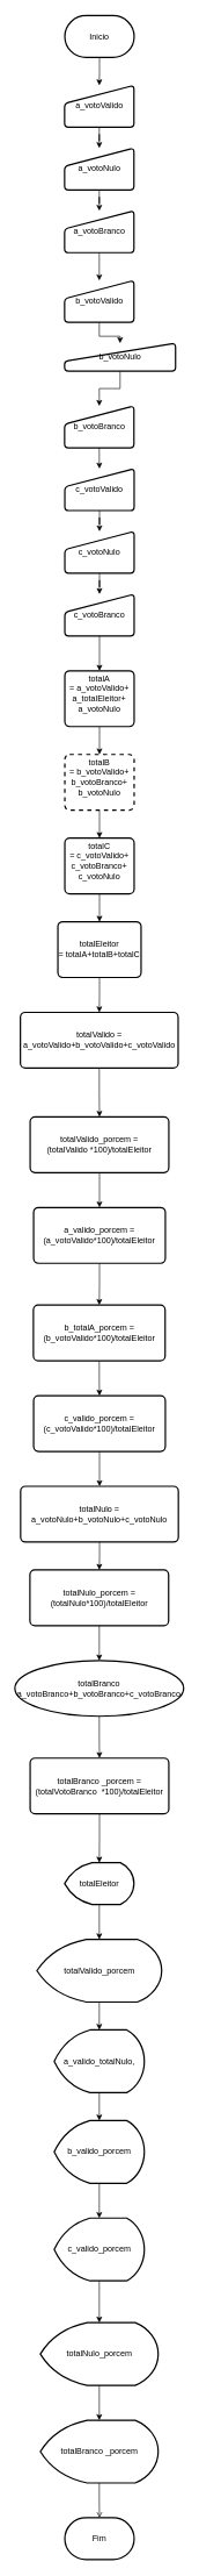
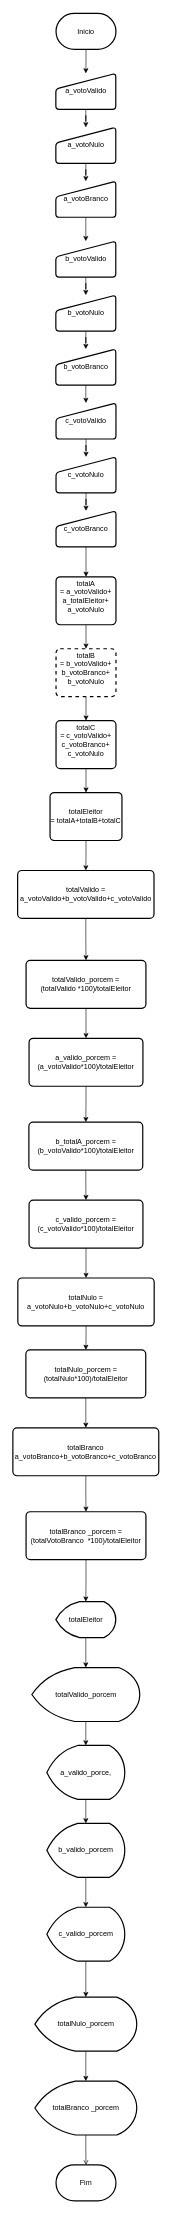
  <mxCell id="0" />
  <mxCell id="1" parent="0" />
  <mxCell id="2" style="edgeStyle=orthogonalEdgeStyle;rounded=0;orthogonalLoop=1;jettySize=auto;html=1;" edge="1" parent="1" source="3" target="5"><mxGeometry relative="1" as="geometry"><mxPoint x="143" y="120" as="targetPoint" /></mxGeometry></mxCell>
  <mxCell id="3" value="Inicio" style="strokeWidth=2;html=1;shape=mxgraph.flowchart.terminator;whiteSpace=wrap;" vertex="1" parent="1"><mxGeometry x="93" y="20" width="100" height="60" as="geometry" /></mxCell>
  <mxCell id="4" style="edgeStyle=orthogonalEdgeStyle;rounded=0;orthogonalLoop=1;jettySize=auto;html=1;" edge="1" source="5" target="7" parent="1"><mxGeometry relative="1" as="geometry" /></mxCell>
  <mxCell id="5" value="a_votoValido" style="html=1;strokeWidth=2;shape=manualInput;whiteSpace=wrap;rounded=1;size=26;arcSize=11;" vertex="1" parent="1"><mxGeometry x="92.69" y="120" width="100" height="60" as="geometry" /></mxCell>
  <mxCell id="6" style="edgeStyle=orthogonalEdgeStyle;rounded=0;orthogonalLoop=1;jettySize=auto;html=1;" edge="1" source="7" target="9" parent="1"><mxGeometry relative="1" as="geometry" /></mxCell>
  <mxCell id="7" value="a_votoNulo" style="html=1;strokeWidth=2;shape=manualInput;whiteSpace=wrap;rounded=1;size=26;arcSize=11;" vertex="1" parent="1"><mxGeometry x="92.69" y="210" width="100" height="60" as="geometry" /></mxCell>
  <mxCell id="8" style="edgeStyle=orthogonalEdgeStyle;rounded=0;orthogonalLoop=1;jettySize=auto;html=1;" edge="1" parent="1" source="9" target="11"><mxGeometry relative="1" as="geometry"><mxPoint x="143" y="490" as="targetPoint" /></mxGeometry></mxCell>
  <mxCell id="9" value="a_votoBranco" style="html=1;strokeWidth=2;shape=manualInput;whiteSpace=wrap;rounded=1;size=26;arcSize=11;" vertex="1" parent="1"><mxGeometry x="92.69" y="300" width="100" height="60" as="geometry" /></mxCell>
  <mxCell id="10" style="edgeStyle=orthogonalEdgeStyle;rounded=0;orthogonalLoop=1;jettySize=auto;html=1;" edge="1" source="11" target="13" parent="1"><mxGeometry relative="1" as="geometry" /></mxCell>
  <mxCell id="11" value="b_votoValido" style="html=1;strokeWidth=2;shape=manualInput;whiteSpace=wrap;rounded=1;size=26;arcSize=11;" vertex="1" parent="1"><mxGeometry x="92.69" y="400" width="100" height="60" as="geometry" /></mxCell>
  <mxCell id="12" style="edgeStyle=orthogonalEdgeStyle;rounded=0;orthogonalLoop=1;jettySize=auto;html=1;" edge="1" source="13" target="15" parent="1"><mxGeometry relative="1" as="geometry" /></mxCell>
- <mxCell id="13" value="b_votoNulo" style="html=1;strokeWidth=2;shape=manualInput;whiteSpace=wrap;rounded=1;size=26;arcSize=11;" vertex="1" parent="1"><mxGeometry x="92.69" y="490" width="160" height="40" as="geometry" /></mxCell>
+ <mxCell id="13" value="b_votoNulo" style="html=1;strokeWidth=2;shape=manualInput;whiteSpace=wrap;rounded=1;size=26;arcSize=11;" vertex="1" parent="1"><mxGeometry x="92.69" y="490" width="100" height="60" as="geometry" /></mxCell>
  <mxCell id="14" style="edgeStyle=orthogonalEdgeStyle;rounded=0;orthogonalLoop=1;jettySize=auto;html=1;" edge="1" parent="1" source="15" target="17"><mxGeometry relative="1" as="geometry"><mxPoint x="143" y="860" as="targetPoint" /></mxGeometry></mxCell>
  <mxCell id="15" value="b_votoBranco" style="html=1;strokeWidth=2;shape=manualInput;whiteSpace=wrap;rounded=1;size=26;arcSize=11;" vertex="1" parent="1"><mxGeometry x="92.69" y="580" width="100" height="60" as="geometry" /></mxCell>
  <mxCell id="16" style="edgeStyle=orthogonalEdgeStyle;rounded=0;orthogonalLoop=1;jettySize=auto;html=1;" edge="1" source="17" target="19" parent="1"><mxGeometry relative="1" as="geometry" /></mxCell>
  <mxCell id="17" value="c_votoValido" style="html=1;strokeWidth=2;shape=manualInput;whiteSpace=wrap;rounded=1;size=26;arcSize=11;" vertex="1" parent="1"><mxGeometry x="93" y="670" width="100" height="60" as="geometry" /></mxCell>
  <mxCell id="18" style="edgeStyle=orthogonalEdgeStyle;rounded=0;orthogonalLoop=1;jettySize=auto;html=1;" edge="1" source="19" target="21" parent="1"><mxGeometry relative="1" as="geometry" /></mxCell>
  <mxCell id="19" value="c_votoNulo" style="html=1;strokeWidth=2;shape=manualInput;whiteSpace=wrap;rounded=1;size=26;arcSize=11;" vertex="1" parent="1"><mxGeometry x="93" y="760" width="100" height="60" as="geometry" /></mxCell>
  <mxCell id="20" style="edgeStyle=orthogonalEdgeStyle;rounded=0;orthogonalLoop=1;jettySize=auto;html=1;" edge="1" parent="1" source="21" target="23"><mxGeometry relative="1" as="geometry" /></mxCell>
  <mxCell id="21" value="c_votoBranco" style="html=1;strokeWidth=2;shape=manualInput;whiteSpace=wrap;rounded=1;size=26;arcSize=11;" vertex="1" parent="1"><mxGeometry x="93" y="850" width="100" height="60" as="geometry" /></mxCell>
  <mxCell id="22" style="edgeStyle=orthogonalEdgeStyle;rounded=0;orthogonalLoop=1;jettySize=auto;html=1;" edge="1" parent="1" source="23" target="25"><mxGeometry relative="1" as="geometry" /></mxCell>
  <mxCell id="23" value="totalA&lt;div&gt;= a_votoValido+&lt;/div&gt;&lt;div&gt;&lt;span style=&quot;background-color: initial;&quot;&gt;a_totalEleitor+&lt;/span&gt;&lt;/div&gt;&lt;div&gt;&lt;span style=&quot;background-color: initial;&quot;&gt;a_votoNulo&lt;/span&gt;&lt;/div&gt;&lt;div&gt;&lt;span style=&quot;background-color: initial;&quot;&gt;&lt;br&gt;&lt;/span&gt;&lt;/div&gt;" style="rounded=1;whiteSpace=wrap;html=1;absoluteArcSize=1;arcSize=14;strokeWidth=2;" vertex="1" parent="1"><mxGeometry x="93" y="960" width="100" height="80" as="geometry" /></mxCell>
  <mxCell id="24" style="edgeStyle=orthogonalEdgeStyle;rounded=0;orthogonalLoop=1;jettySize=auto;html=1;" edge="1" parent="1" source="25" target="27"><mxGeometry relative="1" as="geometry" /></mxCell>
  <mxCell id="25" value="totalB&lt;div&gt;= b_votoValido+&lt;/div&gt;&lt;div&gt;&lt;span style=&quot;background-color: initial;&quot;&gt;b_votoBranco+&lt;/span&gt;&lt;/div&gt;&lt;div&gt;&lt;span style=&quot;background-color: initial;&quot;&gt;b_votoNulo&lt;/span&gt;&lt;/div&gt;&lt;div&gt;&lt;span style=&quot;background-color: initial;&quot;&gt;&lt;br&gt;&lt;/span&gt;&lt;/div&gt;" style="rounded=1;whiteSpace=wrap;html=1;absoluteArcSize=1;arcSize=14;strokeWidth=2;dashed=1;" vertex="1" parent="1"><mxGeometry x="93" y="1080" width="100" height="80" as="geometry" /></mxCell>
  <mxCell id="26" style="edgeStyle=orthogonalEdgeStyle;rounded=0;orthogonalLoop=1;jettySize=auto;html=1;" edge="1" parent="1" source="27" target="29"><mxGeometry relative="1" as="geometry" /></mxCell>
  <mxCell id="27" value="totalC&lt;div&gt;= c_votoValido+&lt;/div&gt;&lt;div&gt;&lt;span style=&quot;background-color: initial;&quot;&gt;c_votoBranco+&lt;/span&gt;&lt;/div&gt;&lt;div&gt;&lt;span style=&quot;background-color: initial;&quot;&gt;c_votoNulo&lt;/span&gt;&lt;/div&gt;&lt;div&gt;&lt;span style=&quot;background-color: initial;&quot;&gt;&lt;br&gt;&lt;/span&gt;&lt;/div&gt;" style="rounded=1;whiteSpace=wrap;html=1;absoluteArcSize=1;arcSize=14;strokeWidth=2;" vertex="1" parent="1"><mxGeometry x="93" y="1200" width="100" height="80" as="geometry" /></mxCell>
  <mxCell id="28" style="edgeStyle=orthogonalEdgeStyle;rounded=0;orthogonalLoop=1;jettySize=auto;html=1;" edge="1" parent="1" source="29" target="39"><mxGeometry relative="1" as="geometry" /></mxCell>
  <mxCell id="29" value="totalEleitor&lt;div&gt;= totalA+totalB+totalC&lt;/div&gt;" style="rounded=1;whiteSpace=wrap;html=1;absoluteArcSize=1;arcSize=14;strokeWidth=2;" vertex="1" parent="1"><mxGeometry x="83" y="1320" width="120" height="80" as="geometry" /></mxCell>
  <mxCell id="30" style="edgeStyle=orthogonalEdgeStyle;rounded=0;orthogonalLoop=1;jettySize=auto;html=1;" edge="1" parent="1" source="31" target="43"><mxGeometry relative="1" as="geometry" /></mxCell>
- <mxCell id="31" value="a_valido_totalNulo," style="strokeWidth=2;html=1;shape=mxgraph.flowchart.display;whiteSpace=wrap;" vertex="1" parent="1"><mxGeometry x="77.69" y="2910" width="130" height="90" as="geometry" /></mxCell>
+ <mxCell id="31" value="a_valido_porce," style="strokeWidth=2;html=1;shape=mxgraph.flowchart.display;whiteSpace=wrap;" vertex="1" parent="1"><mxGeometry x="77.69" y="2910" width="130" height="90" as="geometry" /></mxCell>
  <mxCell id="32" style="edgeStyle=orthogonalEdgeStyle;rounded=0;orthogonalLoop=1;jettySize=auto;html=1;" edge="1" parent="1" source="33" target="41"><mxGeometry relative="1" as="geometry" /></mxCell>
  <mxCell id="33" value="a_valido_porcem = (a_votoValido*100)/totalEleitor" style="rounded=1;whiteSpace=wrap;html=1;absoluteArcSize=1;arcSize=14;strokeWidth=2;" vertex="1" parent="1"><mxGeometry x="48" y="1730" width="190" height="80" as="geometry" /></mxCell>
  <mxCell id="34" style="edgeStyle=orthogonalEdgeStyle;rounded=0;orthogonalLoop=1;jettySize=auto;html=1;" edge="1" parent="1" source="35" target="31"><mxGeometry relative="1" as="geometry" /></mxCell>
  <mxCell id="35" value="totalValido_porcem" style="strokeWidth=2;html=1;shape=mxgraph.flowchart.display;whiteSpace=wrap;" vertex="1" parent="1"><mxGeometry x="52.69" y="2780" width="180" height="90" as="geometry" /></mxCell>
  <mxCell id="36" style="edgeStyle=orthogonalEdgeStyle;rounded=0;orthogonalLoop=1;jettySize=auto;html=1;" edge="1" parent="1" source="37" target="33"><mxGeometry relative="1" as="geometry" /></mxCell>
  <mxCell id="37" value="totalValido_porcem = (totalValido&amp;nbsp;*100)/totalEleitor" style="rounded=1;whiteSpace=wrap;html=1;absoluteArcSize=1;arcSize=14;strokeWidth=2;" vertex="1" parent="1"><mxGeometry x="43" y="1600" width="200" height="80" as="geometry" /></mxCell>
  <mxCell id="38" style="edgeStyle=orthogonalEdgeStyle;rounded=0;orthogonalLoop=1;jettySize=auto;html=1;" edge="1" parent="1" source="39" target="37"><mxGeometry relative="1" as="geometry" /></mxCell>
  <mxCell id="39" value="totalValido = a_votoValido+b_votoValido+c&lt;span style=&quot;background-color: initial;&quot;&gt;_votoValido&lt;/span&gt;" style="rounded=1;whiteSpace=wrap;html=1;absoluteArcSize=1;arcSize=14;strokeWidth=2;" vertex="1" parent="1"><mxGeometry x="28.94" y="1450" width="227.5" height="80" as="geometry" /></mxCell>
  <mxCell id="40" style="edgeStyle=orthogonalEdgeStyle;rounded=0;orthogonalLoop=1;jettySize=auto;html=1;" edge="1" parent="1" source="41" target="47"><mxGeometry relative="1" as="geometry" /></mxCell>
  <mxCell id="41" value="b_totalA_porcem = (b_votoValido*100)/totalEleitor" style="rounded=1;whiteSpace=wrap;html=1;absoluteArcSize=1;arcSize=14;strokeWidth=2;" vertex="1" parent="1"><mxGeometry x="47.69" y="1870" width="190" height="80" as="geometry" /></mxCell>
  <mxCell id="42" style="edgeStyle=orthogonalEdgeStyle;rounded=0;orthogonalLoop=1;jettySize=auto;html=1;" edge="1" parent="1" source="43" target="45"><mxGeometry relative="1" as="geometry" /></mxCell>
  <mxCell id="43" value="b_valido_porcem" style="strokeWidth=2;html=1;shape=mxgraph.flowchart.display;whiteSpace=wrap;" vertex="1" parent="1"><mxGeometry x="77.69" y="3040" width="130" height="90" as="geometry" /></mxCell>
  <mxCell id="44" style="edgeStyle=orthogonalEdgeStyle;rounded=0;orthogonalLoop=1;jettySize=auto;html=1;" edge="1" parent="1" source="45" target="57"><mxGeometry relative="1" as="geometry" /></mxCell>
  <mxCell id="45" value="c_valido_porcem" style="strokeWidth=2;html=1;shape=mxgraph.flowchart.display;whiteSpace=wrap;" vertex="1" parent="1"><mxGeometry x="77.69" y="3180" width="130" height="90" as="geometry" /></mxCell>
  <mxCell id="46" style="edgeStyle=orthogonalEdgeStyle;rounded=0;orthogonalLoop=1;jettySize=auto;html=1;" edge="1" parent="1" source="47" target="51"><mxGeometry relative="1" as="geometry" /></mxCell>
  <mxCell id="47" value="c_valido_porcem = (c_votoValido*100)/totalEleitor" style="rounded=1;whiteSpace=wrap;html=1;absoluteArcSize=1;arcSize=14;strokeWidth=2;" vertex="1" parent="1"><mxGeometry x="48" y="2000" width="190" height="80" as="geometry" /></mxCell>
  <mxCell id="48" style="edgeStyle=orthogonalEdgeStyle;rounded=0;orthogonalLoop=1;jettySize=auto;html=1;" edge="1" parent="1" source="49" target="53"><mxGeometry relative="1" as="geometry" /></mxCell>
  <mxCell id="49" value="totalNulo_porcem = (totalNulo*100)/totalEleitor" style="rounded=1;whiteSpace=wrap;html=1;absoluteArcSize=1;arcSize=14;strokeWidth=2;" vertex="1" parent="1"><mxGeometry x="42.69" y="2250" width="200" height="80" as="geometry" /></mxCell>
  <mxCell id="50" style="edgeStyle=orthogonalEdgeStyle;rounded=0;orthogonalLoop=1;jettySize=auto;html=1;" edge="1" parent="1" source="51" target="49"><mxGeometry relative="1" as="geometry" /></mxCell>
  <mxCell id="51" value="totalNulo = a_votoNulo+b_votoNulo+c&lt;span style=&quot;background-color: initial;&quot;&gt;_voto&lt;/span&gt;Nulo" style="rounded=1;whiteSpace=wrap;html=1;absoluteArcSize=1;arcSize=14;strokeWidth=2;" vertex="1" parent="1"><mxGeometry x="29.25" y="2130" width="227.5" height="80" as="geometry" /></mxCell>
  <mxCell id="52" style="edgeStyle=orthogonalEdgeStyle;rounded=0;orthogonalLoop=1;jettySize=auto;html=1;" edge="1" parent="1" source="53" target="61"><mxGeometry relative="1" as="geometry" /></mxCell>
- <mxCell id="53" value="totalBranco a_votoBranco+b_votoBranco+c&lt;span style=&quot;background-color: initial;&quot;&gt;_voto&lt;/span&gt;Branco" style="ellipse;whiteSpace=wrap;html=1;absoluteArcSize=1;arcSize=14;strokeWidth=2;" vertex="1" parent="1"><mxGeometry x="20.97" y="2380" width="243.44" height="80" as="geometry" /></mxCell>
+ <mxCell id="53" value="totalBranco a_votoBranco+b_votoBranco+c&lt;span style=&quot;background-color: initial;&quot;&gt;_voto&lt;/span&gt;Branco" style="rounded=1;whiteSpace=wrap;html=1;absoluteArcSize=1;arcSize=14;strokeWidth=2;" vertex="1" parent="1"><mxGeometry x="20.97" y="2380" width="243.44" height="80" as="geometry" /></mxCell>
  <mxCell id="54" style="edgeStyle=orthogonalEdgeStyle;rounded=0;orthogonalLoop=1;jettySize=auto;html=1;" edge="1" parent="1" source="55" target="35"><mxGeometry relative="1" as="geometry" /></mxCell>
  <mxCell id="55" value="totalEleitor" style="strokeWidth=2;html=1;shape=mxgraph.flowchart.display;whiteSpace=wrap;" vertex="1" parent="1"><mxGeometry x="92.69" y="2670" width="100" height="60" as="geometry" /></mxCell>
  <mxCell id="56" style="edgeStyle=orthogonalEdgeStyle;rounded=0;orthogonalLoop=1;jettySize=auto;html=1;" edge="1" parent="1" source="57" target="59"><mxGeometry relative="1" as="geometry" /></mxCell>
  <mxCell id="57" value="totalNulo_porcem" style="strokeWidth=2;html=1;shape=mxgraph.flowchart.display;whiteSpace=wrap;" vertex="1" parent="1"><mxGeometry x="57.69" y="3330" width="170" height="90" as="geometry" /></mxCell>
  <mxCell id="58" style="edgeStyle=orthogonalEdgeStyle;rounded=0;orthogonalLoop=1;jettySize=auto;html=1;endArrow=open;" edge="1" parent="1" source="59" target="62"><mxGeometry relative="1" as="geometry" /></mxCell>
  <mxCell id="59" value="totalBranco&amp;nbsp;_porcem" style="strokeWidth=2;html=1;shape=mxgraph.flowchart.display;whiteSpace=wrap;" vertex="1" parent="1"><mxGeometry x="57.69" y="3470" width="170" height="90" as="geometry" /></mxCell>
  <mxCell id="60" style="edgeStyle=orthogonalEdgeStyle;rounded=0;orthogonalLoop=1;jettySize=auto;html=1;" edge="1" parent="1" source="61" target="55"><mxGeometry relative="1" as="geometry" /></mxCell>
  <mxCell id="61" value="totalBranco&amp;nbsp;_porcem = (totalVotoBranco&amp;nbsp;&amp;nbsp;*100)/totalEleitor" style="rounded=1;whiteSpace=wrap;html=1;absoluteArcSize=1;arcSize=14;strokeWidth=2;" vertex="1" parent="1"><mxGeometry x="43" y="2520" width="200" height="80" as="geometry" /></mxCell>
  <mxCell id="62" value="Fim" style="strokeWidth=2;html=1;shape=mxgraph.flowchart.terminator;whiteSpace=wrap;" vertex="1" parent="1"><mxGeometry x="93" y="3610" width="100" height="60" as="geometry" /></mxCell>
